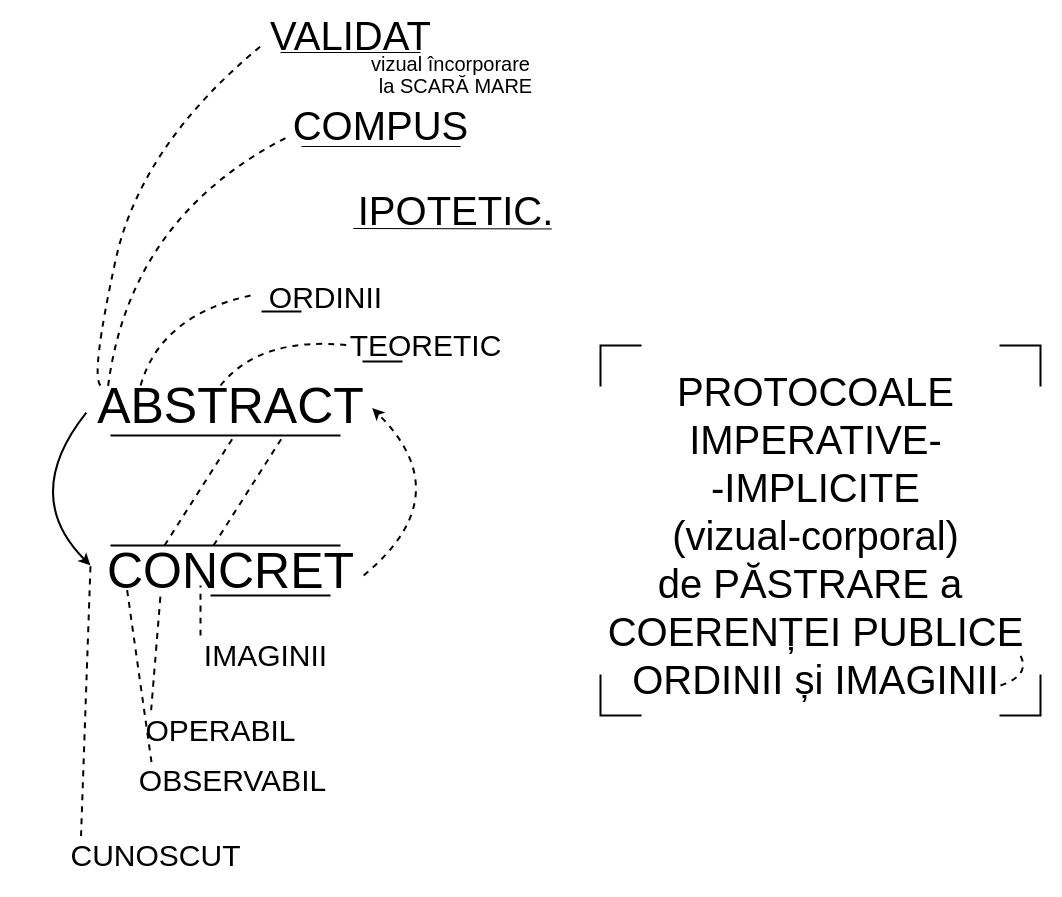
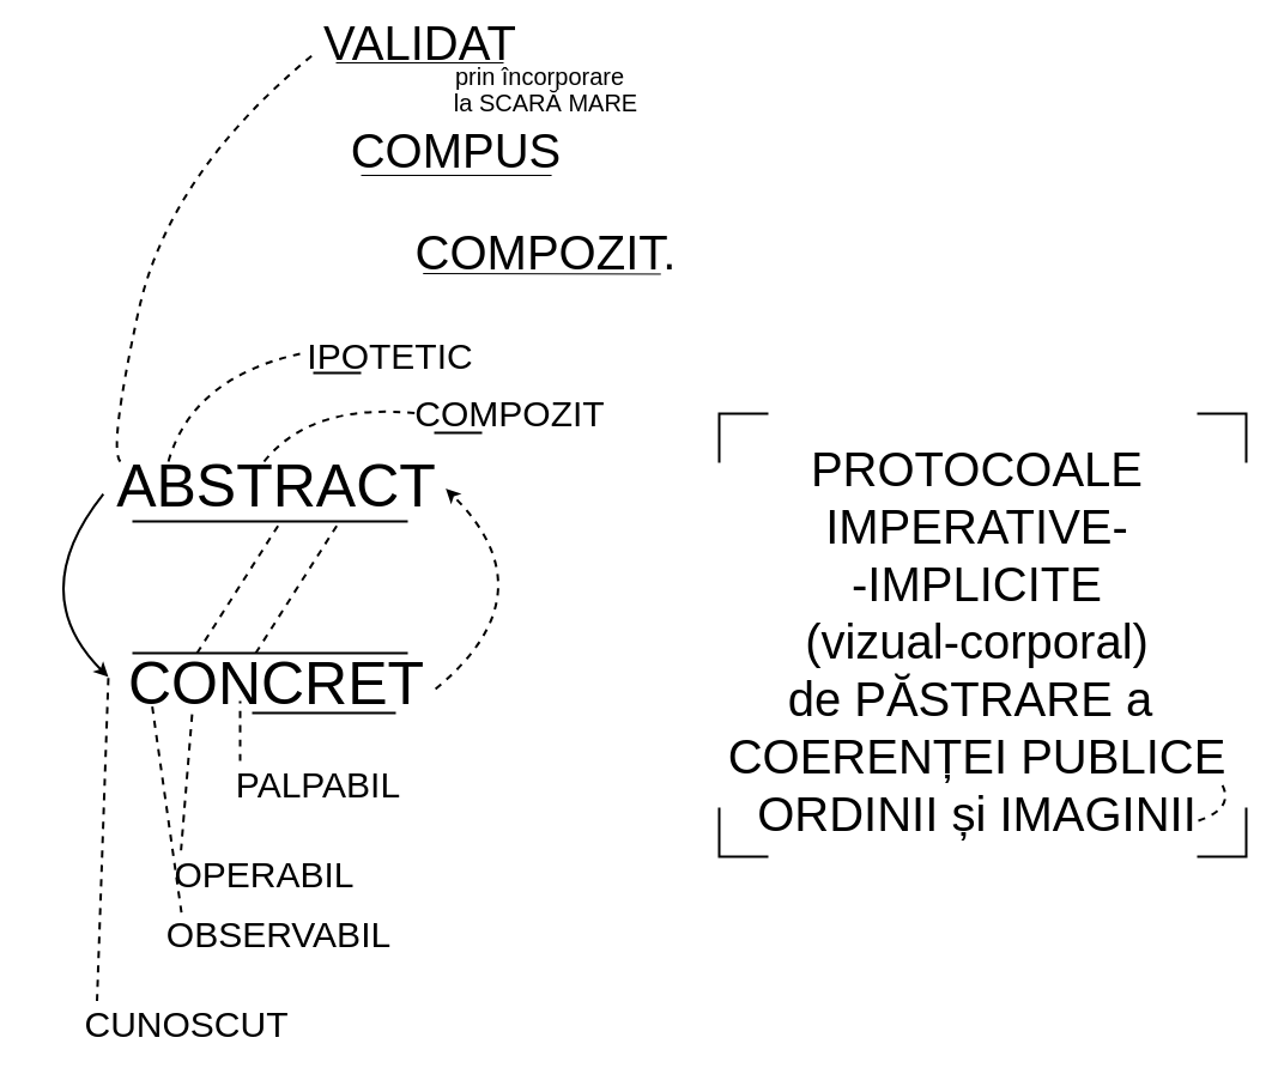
  <mxCell id="0" />
  <mxCell id="1" parent="0" />
  <mxCell id="2" value="&lt;span style=&quot;font-size: 40px&quot;&gt;VALIDAT&lt;/span&gt;" style="text;html=1;align=center;verticalAlign=middle;resizable=0;points=[];autosize=1;strokeColor=none;fillColor=none;" parent="1" vertex="1"><mxGeometry x="260" y="20" width="180" height="30" as="geometry" /></mxCell>
  <mxCell id="3" value="COMPUS" style="text;html=1;align=center;verticalAlign=middle;resizable=0;points=[];autosize=1;strokeColor=none;fillColor=none;fontSize=40;" parent="1" vertex="1"><mxGeometry x="285" y="100" width="190" height="50" as="geometry" /></mxCell>
- <mxCell id="4" value="IPOTETIC." style="text;html=1;align=center;verticalAlign=middle;resizable=0;points=[];autosize=1;strokeColor=none;fillColor=none;fontSize=40;" parent="1" vertex="1"><mxGeometry x="340" y="185" width="230" height="50" as="geometry" /></mxCell>
- <mxCell id="5" value="&lt;font style=&quot;font-size: 20px&quot;&gt;vizual încorporare&lt;br&gt;&lt;br&gt;&lt;/font&gt;" style="text;html=1;align=center;verticalAlign=middle;resizable=0;points=[];autosize=1;strokeColor=none;fillColor=none;fontSize=40;" parent="1" vertex="1"><mxGeometry x="370" y="20" width="160" height="120" as="geometry" /></mxCell>
+ <mxCell id="4" value="COMPOZIT." style="text;html=1;align=center;verticalAlign=middle;resizable=0;points=[];autosize=1;strokeColor=none;fillColor=none;fontSize=40;" parent="1" vertex="1"><mxGeometry x="340" y="185" width="230" height="50" as="geometry" /></mxCell>
+ <mxCell id="5" value="&lt;font style=&quot;font-size: 20px&quot;&gt;prin încorporare&lt;br&gt;&lt;br&gt;&lt;/font&gt;" style="text;html=1;align=center;verticalAlign=middle;resizable=0;points=[];autosize=1;strokeColor=none;fillColor=none;fontSize=40;" parent="1" vertex="1"><mxGeometry x="370" y="20" width="160" height="120" as="geometry" /></mxCell>
  <mxCell id="6" value="la SCARĂ MARE" style="text;html=1;align=center;verticalAlign=middle;resizable=0;points=[];autosize=1;strokeColor=none;fillColor=none;fontSize=20;" parent="1" vertex="1"><mxGeometry x="370" y="70" width="170" height="30" as="geometry" /></mxCell>
  <mxCell id="7" value="" style="endArrow=none;html=1;rounded=0;fontSize=20;" parent="1" edge="1"><mxGeometry width="50" height="50" relative="1" as="geometry"><mxPoint x="280" y="52" as="sourcePoint" /><mxPoint x="420" y="52" as="targetPoint" /></mxGeometry></mxCell>
  <mxCell id="8" value="" style="endArrow=none;html=1;rounded=0;fontSize=20;entryX=0.563;entryY=1.05;entryDx=0;entryDy=0;entryPerimeter=0;" parent="1" target="5" edge="1"><mxGeometry width="50" height="50" relative="1" as="geometry"><mxPoint x="301" y="146" as="sourcePoint" /><mxPoint x="441" y="146" as="targetPoint" /></mxGeometry></mxCell>
  <mxCell id="9" value="" style="endArrow=none;html=1;rounded=0;fontSize=20;exitX=0.091;exitY=1.011;exitDx=0;exitDy=0;exitPerimeter=0;" parent="1" edge="1"><mxGeometry width="50" height="50" relative="1" as="geometry"><mxPoint x="352.74" y="228" as="sourcePoint" /><mxPoint x="551.27" y="228.45" as="targetPoint" /></mxGeometry></mxCell>
  <mxCell id="10" value="&lt;font style=&quot;font-size: 50px&quot;&gt;ABSTRACT&lt;/font&gt;" style="text;html=1;align=center;verticalAlign=middle;resizable=0;points=[];autosize=1;strokeColor=none;fillColor=none;fontSize=20;" parent="1" vertex="1"><mxGeometry x="90" y="385" width="280" height="40" as="geometry" /></mxCell>
  <mxCell id="11" value="CONCRET" style="text;html=1;align=center;verticalAlign=middle;resizable=0;points=[];autosize=1;strokeColor=none;fillColor=none;fontSize=50;" parent="1" vertex="1"><mxGeometry x="100" y="535" width="260" height="70" as="geometry" /></mxCell>
- <mxCell id="12" value="&lt;span style=&quot;font-size: 30px&quot;&gt;ORDINII&lt;/span&gt;" style="text;html=1;align=center;verticalAlign=middle;resizable=0;points=[];autosize=1;strokeColor=none;fillColor=none;fontSize=50;" parent="1" vertex="1"><mxGeometry x="250" y="255" width="150" height="70" as="geometry" /></mxCell>
- <mxCell id="13" value="TEORETIC" style="text;html=1;align=center;verticalAlign=middle;resizable=0;points=[];autosize=1;strokeColor=none;fillColor=none;fontSize=30;" parent="1" vertex="1"><mxGeometry x="340" y="325" width="170" height="40" as="geometry" /></mxCell>
+ <mxCell id="12" value="&lt;span style=&quot;font-size: 30px&quot;&gt;IPOTETIC&lt;/span&gt;" style="text;html=1;align=center;verticalAlign=middle;resizable=0;points=[];autosize=1;strokeColor=none;fillColor=none;fontSize=50;" parent="1" vertex="1"><mxGeometry x="250" y="255" width="150" height="70" as="geometry" /></mxCell>
+ <mxCell id="13" value="COMPOZIT" style="text;html=1;align=center;verticalAlign=middle;resizable=0;points=[];autosize=1;strokeColor=none;fillColor=none;fontSize=30;" parent="1" vertex="1"><mxGeometry x="340" y="325" width="170" height="40" as="geometry" /></mxCell>
  <mxCell id="14" value="" style="endArrow=none;html=1;rounded=0;fontSize=30;strokeWidth=2;" parent="1" edge="1"><mxGeometry width="50" height="50" relative="1" as="geometry"><mxPoint x="110" y="435" as="sourcePoint" /><mxPoint x="340" y="435" as="targetPoint" /></mxGeometry></mxCell>
  <mxCell id="15" value="" style="endArrow=none;html=1;rounded=0;fontSize=30;strokeWidth=2;" parent="1" edge="1"><mxGeometry width="50" height="50" relative="1" as="geometry"><mxPoint x="110" y="545" as="sourcePoint" /><mxPoint x="340" y="545" as="targetPoint" /></mxGeometry></mxCell>
  <mxCell id="16" value="" style="endArrow=none;dashed=1;html=1;rounded=0;fontSize=30;strokeWidth=2;" parent="1" edge="1"><mxGeometry width="50" height="50" relative="1" as="geometry"><mxPoint x="164" y="545" as="sourcePoint" /><mxPoint x="234" y="435" as="targetPoint" /></mxGeometry></mxCell>
  <mxCell id="17" value="" style="endArrow=none;dashed=1;html=1;rounded=0;fontSize=30;strokeWidth=2;" parent="1" edge="1"><mxGeometry width="50" height="50" relative="1" as="geometry"><mxPoint x="213" y="545" as="sourcePoint" /><mxPoint x="283" y="435" as="targetPoint" /></mxGeometry></mxCell>
  <mxCell id="18" value="" style="endArrow=none;dashed=1;html=1;fontSize=30;strokeWidth=2;entryX=0.004;entryY=0.843;entryDx=0;entryDy=0;entryPerimeter=0;curved=1;" parent="1" target="2" edge="1"><mxGeometry width="50" height="50" relative="1" as="geometry"><mxPoint x="100" y="385" as="sourcePoint" /><mxPoint x="400" y="315" as="targetPoint" /><Array as="points"><mxPoint x="90" y="375" /><mxPoint x="140" y="145" /></Array></mxGeometry></mxCell>
- <mxCell id="19" value="" style="endArrow=none;dashed=1;html=1;fontSize=30;strokeWidth=2;entryX=0.026;entryY=0.7;entryDx=0;entryDy=0;entryPerimeter=0;curved=1;exitX=0.063;exitY=0.007;exitDx=0;exitDy=0;exitPerimeter=0;" parent="1" source="10" target="3" edge="1"><mxGeometry width="50" height="50" relative="1" as="geometry"><mxPoint y="375" as="sourcePoint" x="120" /><mxPoint x="270.72" y="55.29" as="targetPoint" /><Array as="points"><mxPoint x="130" y="215" /></Array></mxGeometry></mxCell>
  <mxCell id="20" value="" style="endArrow=none;dashed=1;html=1;fontSize=30;strokeWidth=2;curved=1;exitX=0.179;exitY=0;exitDx=0;exitDy=0;exitPerimeter=0;" parent="1" source="10" edge="1"><mxGeometry width="50" height="50" relative="1" as="geometry"><mxPoint x="200" y="345" as="sourcePoint" /><mxPoint x="250" y="295" as="targetPoint" /><Array as="points"><mxPoint x="160" y="315" /></Array></mxGeometry></mxCell>
  <mxCell id="21" value="" style="endArrow=none;dashed=1;html=1;fontSize=30;strokeWidth=2;curved=1;entryX=0.059;entryY=0.5;entryDx=0;entryDy=0;entryPerimeter=0;" parent="1" target="13" edge="1"><mxGeometry width="50" height="50" relative="1" as="geometry"><mxPoint x="220" y="385" as="sourcePoint" /><mxPoint x="270" y="335" as="targetPoint" /><Array as="points"><mxPoint x="260" y="335" /></Array></mxGeometry></mxCell>
  <mxCell id="22" value="" style="endArrow=classic;html=1;fontSize=30;strokeWidth=2;curved=1;exitX=1.012;exitY=0.571;exitDx=0;exitDy=0;exitPerimeter=0;entryX=1.006;entryY=0.564;entryDx=0;entryDy=0;entryPerimeter=0;dashed=1;" parent="1" source="11" target="10" edge="1"><mxGeometry width="50" height="50" relative="1" as="geometry"><mxPoint x="350" y="445" as="sourcePoint" /><mxPoint x="400" y="395" as="targetPoint" /><Array as="points"><mxPoint x="460" y="495" /></Array></mxGeometry></mxCell>
  <mxCell id="23" value="" style="endArrow=classic;html=1;fontSize=30;strokeWidth=2;curved=1;exitX=-0.015;exitY=0.679;exitDx=0;exitDy=0;exitPerimeter=0;" parent="1" source="10" edge="1"><mxGeometry width="50" height="50" relative="1" as="geometry"><mxPoint x="240" y="445" as="sourcePoint" /><mxPoint x="90" y="565" as="targetPoint" /><Array as="points"><mxPoint x="20" y="495" /></Array></mxGeometry></mxCell>
  <mxCell id="24" value="" style="endArrow=none;html=1;fontSize=30;strokeWidth=2;curved=1;" parent="1" edge="1"><mxGeometry width="50" height="50" relative="1" as="geometry"><mxPoint x="261" y="311" as="sourcePoint" /><mxPoint x="301" y="311" as="targetPoint" /></mxGeometry></mxCell>
  <mxCell id="25" value="" style="endArrow=none;html=1;fontSize=30;strokeWidth=2;curved=1;" parent="1" edge="1"><mxGeometry width="50" height="50" relative="1" as="geometry"><mxPoint x="362" y="361" as="sourcePoint" /><mxPoint x="402" y="361" as="targetPoint" /></mxGeometry></mxCell>
- <mxCell id="26" value="IMAGINII" style="text;html=1;align=center;verticalAlign=middle;resizable=0;points=[];autosize=1;strokeColor=none;fillColor=none;fontSize=30;" parent="1" vertex="1"><mxGeometry x="190" y="635" width="150" height="40" as="geometry" /></mxCell>
+ <mxCell id="26" value="PALPABIL" style="text;html=1;align=center;verticalAlign=middle;resizable=0;points=[];autosize=1;strokeColor=none;fillColor=none;fontSize=30;" parent="1" vertex="1"><mxGeometry x="190" y="635" width="150" height="40" as="geometry" /></mxCell>
  <mxCell id="27" value="OPERABIL" style="text;html=1;align=center;verticalAlign=middle;resizable=0;points=[];autosize=1;strokeColor=none;fillColor=none;fontSize=30;" parent="1" vertex="1"><mxGeometry x="135" y="710" width="170" height="40" as="geometry" /></mxCell>
  <mxCell id="28" value="OBSERVABIL" style="text;html=1;align=center;verticalAlign=middle;resizable=0;points=[];autosize=1;strokeColor=none;fillColor=none;fontSize=30;" parent="1" vertex="1"><mxGeometry x="132" y="760" width="200" height="40" as="geometry" /></mxCell>
  <mxCell id="29" value="CUNOSCUT" style="text;html=1;align=center;verticalAlign=middle;resizable=0;points=[];autosize=1;strokeColor=none;fillColor=none;fontSize=30;" parent="1" vertex="1"><mxGeometry x="60" y="835" width="190" height="40" as="geometry" /></mxCell>
  <mxCell id="30" value="" style="endArrow=none;dashed=1;html=1;fontSize=30;strokeWidth=2;curved=1;" parent="1" edge="1"><mxGeometry width="50" height="50" relative="1" as="geometry"><mxPoint x="200" y="635" as="sourcePoint" /><mxPoint x="200" y="585" as="targetPoint" /></mxGeometry></mxCell>
  <mxCell id="31" value="" style="endArrow=none;dashed=1;html=1;fontSize=30;strokeWidth=2;curved=1;exitX=0.092;exitY=-0.007;exitDx=0;exitDy=0;exitPerimeter=0;" parent="1" source="27" edge="1"><mxGeometry width="50" height="50" relative="1" as="geometry"><mxPoint x="160" y="695" as="sourcePoint" /><mxPoint x="160" y="595" as="targetPoint" /></mxGeometry></mxCell>
  <mxCell id="32" value="" style="endArrow=none;dashed=1;html=1;fontSize=30;strokeWidth=2;curved=1;exitX=0.095;exitY=0.043;exitDx=0;exitDy=0;exitPerimeter=0;" parent="1" source="28" edge="1"><mxGeometry width="50" height="50" relative="1" as="geometry"><mxPoint x="126.64" y="694.72" as="sourcePoint" /><mxPoint x="126" y="585" as="targetPoint" /></mxGeometry></mxCell>
  <mxCell id="33" value="" style="endArrow=none;dashed=1;html=1;fontSize=30;strokeWidth=2;curved=1;exitX=0.108;exitY=0.014;exitDx=0;exitDy=0;exitPerimeter=0;" parent="1" source="29" edge="1"><mxGeometry width="50" height="50" relative="1" as="geometry"><mxPoint x="92" y="825" as="sourcePoint" /><mxPoint x="90" y="565" as="targetPoint" /></mxGeometry></mxCell>
  <mxCell id="34" value="" style="endArrow=none;html=1;fontSize=30;strokeWidth=2;curved=1;" parent="1" edge="1"><mxGeometry width="50" height="50" relative="1" as="geometry"><mxPoint x="210" y="595" as="sourcePoint" /><mxPoint x="330" y="595" as="targetPoint" /></mxGeometry></mxCell>
  <mxCell id="35" value="&lt;font style=&quot;font-size: 40px&quot;&gt;PROTOCOALE&lt;br&gt;IMPERATIVE-&lt;br&gt;-IMPLICITE&lt;br&gt;(vizual-corporal)&lt;br&gt;de PĂSTRARE a&amp;nbsp;&lt;br&gt;COERENȚEI PUBLICE&lt;br&gt;ORDINII și IMAGINII&lt;br&gt;&lt;/font&gt;" style="text;html=1;align=center;verticalAlign=middle;resizable=0;points=[];autosize=1;strokeColor=none;fillColor=none;fontSize=30;" parent="1" vertex="1"><mxGeometry x="600" y="395" width="430" height="280" as="geometry" /></mxCell>
  <mxCell id="36" value="" style="shape=partialRectangle;whiteSpace=wrap;html=1;bottom=0;right=0;fillColor=none;fontSize=40;strokeWidth=2;" parent="1" vertex="1"><mxGeometry x="600" y="345" width="40" height="40" as="geometry" /></mxCell>
  <mxCell id="37" value="" style="shape=partialRectangle;whiteSpace=wrap;html=1;bottom=0;right=0;fillColor=none;fontSize=40;strokeWidth=2;rotation=90;" parent="1" vertex="1"><mxGeometry x="1000" y="345" width="40" height="40" as="geometry" /></mxCell>
  <mxCell id="38" value="" style="shape=partialRectangle;whiteSpace=wrap;html=1;bottom=0;right=0;fillColor=none;fontSize=40;strokeWidth=2;rotation=-180;" parent="1" vertex="1"><mxGeometry x="1000" y="675" width="40" height="40" as="geometry" /></mxCell>
  <mxCell id="39" value="" style="shape=partialRectangle;whiteSpace=wrap;html=1;bottom=0;right=0;fillColor=none;fontSize=40;strokeWidth=2;rotation=-90;" parent="1" vertex="1"><mxGeometry x="600" y="675" width="40" height="40" as="geometry" /></mxCell>
  <mxCell id="40" value="" style="endArrow=none;dashed=1;html=1;curved=1;strokeWidth=2;" edge="1" parent="1"><mxGeometry width="50" height="50" relative="1" as="geometry"><mxPoint x="1000" y="685" as="sourcePoint" /><mxPoint x="1020" y="655" as="targetPoint" /><Array as="points"><mxPoint x="1030" y="675" /></Array></mxGeometry></mxCell>
